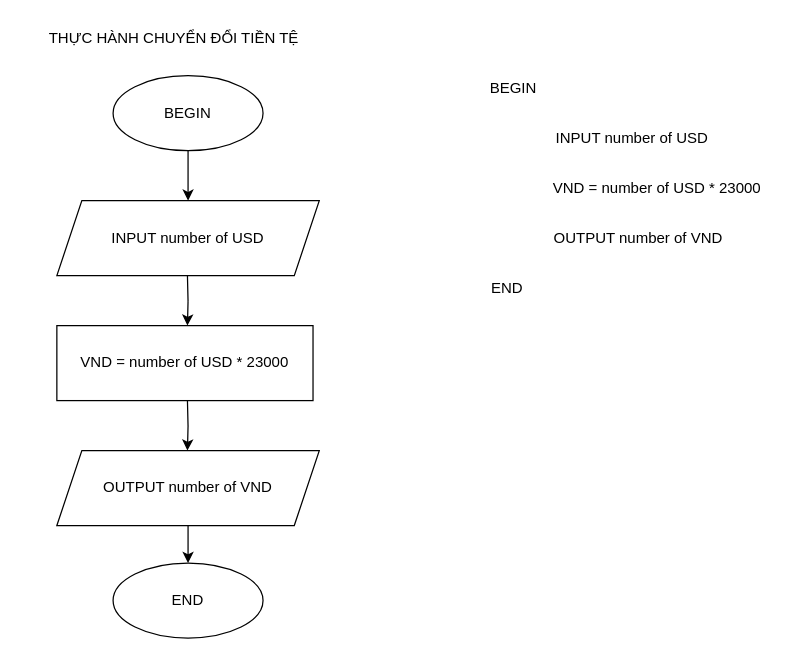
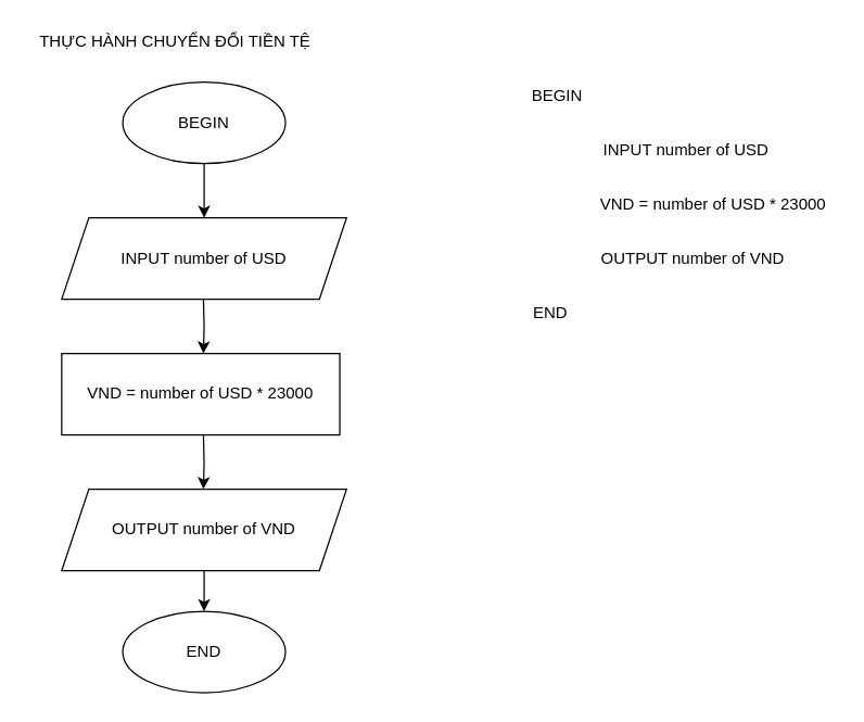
  <mxCell id="0" />
  <mxCell id="1" parent="0" />
- <mxCell id="2" value="THỰC HÀNH CHUYỂN ĐỔI TIỀN TỆ&amp;nbsp;" style="text;html=1;align=center;verticalAlign=middle;resizable=0;points=[];autosize=1;" vertex="1" parent="1"><mxGeometry x="30" y="20" width="220" height="20" as="geometry" /></mxCell>
+ <mxCell id="2" value="THỰC HÀNH CHUYỂN ĐỔI TIỀN TỆ&amp;nbsp;" style="text;html=1;align=center;verticalAlign=middle;resizable=0;points=[];autosize=1;" vertex="1" parent="1"><mxGeometry x="20" y="20" width="220" height="20" as="geometry" /></mxCell>
  <mxCell id="3" style="edgeStyle=orthogonalEdgeStyle;rounded=0;orthogonalLoop=1;jettySize=auto;html=1;entryX=0.5;entryY=0;entryDx=0;entryDy=0;" edge="1" parent="1" source="4" target="5"><mxGeometry relative="1" as="geometry" /></mxCell>
  <mxCell id="4" value="BEGIN" style="ellipse;whiteSpace=wrap;html=1;" vertex="1" parent="1"><mxGeometry x="90" y="60" width="120" height="60" as="geometry" /></mxCell>
  <mxCell id="5" value="INPUT number of USD" style="shape=parallelogram;perimeter=parallelogramPerimeter;whiteSpace=wrap;html=1;fixedSize=1;" vertex="1" parent="1"><mxGeometry x="45" y="160" width="210" height="60" as="geometry" /></mxCell>
  <mxCell id="6" value="VND = number of USD * 23000" style="rounded=0;whiteSpace=wrap;html=1;" vertex="1" parent="1"><mxGeometry x="45" y="260" width="205" height="60" as="geometry" /></mxCell>
  <mxCell id="7" style="edgeStyle=orthogonalEdgeStyle;rounded=0;orthogonalLoop=1;jettySize=auto;html=1;exitX=0.5;exitY=1;exitDx=0;exitDy=0;entryX=0.5;entryY=0;entryDx=0;entryDy=0;" edge="1" parent="1" source="8" target="9"><mxGeometry relative="1" as="geometry" /></mxCell>
  <mxCell id="8" value="OUTPUT number of VND" style="shape=parallelogram;perimeter=parallelogramPerimeter;whiteSpace=wrap;html=1;fixedSize=1;" vertex="1" parent="1"><mxGeometry x="45" y="360" width="210" height="60" as="geometry" /></mxCell>
  <mxCell id="9" value="END" style="ellipse;whiteSpace=wrap;html=1;" vertex="1" parent="1"><mxGeometry x="90" y="450" width="120" height="60" as="geometry" /></mxCell>
  <mxCell id="10" style="edgeStyle=orthogonalEdgeStyle;rounded=0;orthogonalLoop=1;jettySize=auto;html=1;entryX=0.5;entryY=0;entryDx=0;entryDy=0;" edge="1" parent="1"><mxGeometry relative="1" as="geometry"><mxPoint x="149.5" y="220" as="sourcePoint" /><mxPoint x="149.5" y="260" as="targetPoint" /></mxGeometry></mxCell>
  <mxCell id="11" style="edgeStyle=orthogonalEdgeStyle;rounded=0;orthogonalLoop=1;jettySize=auto;html=1;entryX=0.5;entryY=0;entryDx=0;entryDy=0;" edge="1" parent="1"><mxGeometry relative="1" as="geometry"><mxPoint x="149.5" y="320" as="sourcePoint" /><mxPoint x="149.5" y="360" as="targetPoint" /></mxGeometry></mxCell>
  <mxCell id="12" value="BEGIN" style="text;html=1;align=center;verticalAlign=middle;resizable=0;points=[];autosize=1;" vertex="1" parent="1"><mxGeometry x="385" y="60" width="50" height="20" as="geometry" /></mxCell>
  <mxCell id="13" value="&lt;span&gt;INPUT number of USD&lt;/span&gt;" style="text;html=1;align=center;verticalAlign=middle;resizable=0;points=[];autosize=1;" vertex="1" parent="1"><mxGeometry x="435" y="100" width="140" height="20" as="geometry" /></mxCell>
  <mxCell id="14" value="&lt;span&gt;VND = number of USD * 23000&lt;/span&gt;" style="text;html=1;align=center;verticalAlign=middle;resizable=0;points=[];autosize=1;" vertex="1" parent="1"><mxGeometry x="435" y="140" width="180" height="20" as="geometry" /></mxCell>
  <mxCell id="15" value="&lt;span&gt;OUTPUT number of VND&lt;/span&gt;" style="text;html=1;align=center;verticalAlign=middle;resizable=0;points=[];autosize=1;" vertex="1" parent="1"><mxGeometry x="435" y="180" width="150" height="20" as="geometry" /></mxCell>
  <mxCell id="16" value="END" style="text;html=1;align=center;verticalAlign=middle;resizable=0;points=[];autosize=1;" vertex="1" parent="1"><mxGeometry x="385" y="220" width="40" height="20" as="geometry" /></mxCell>
